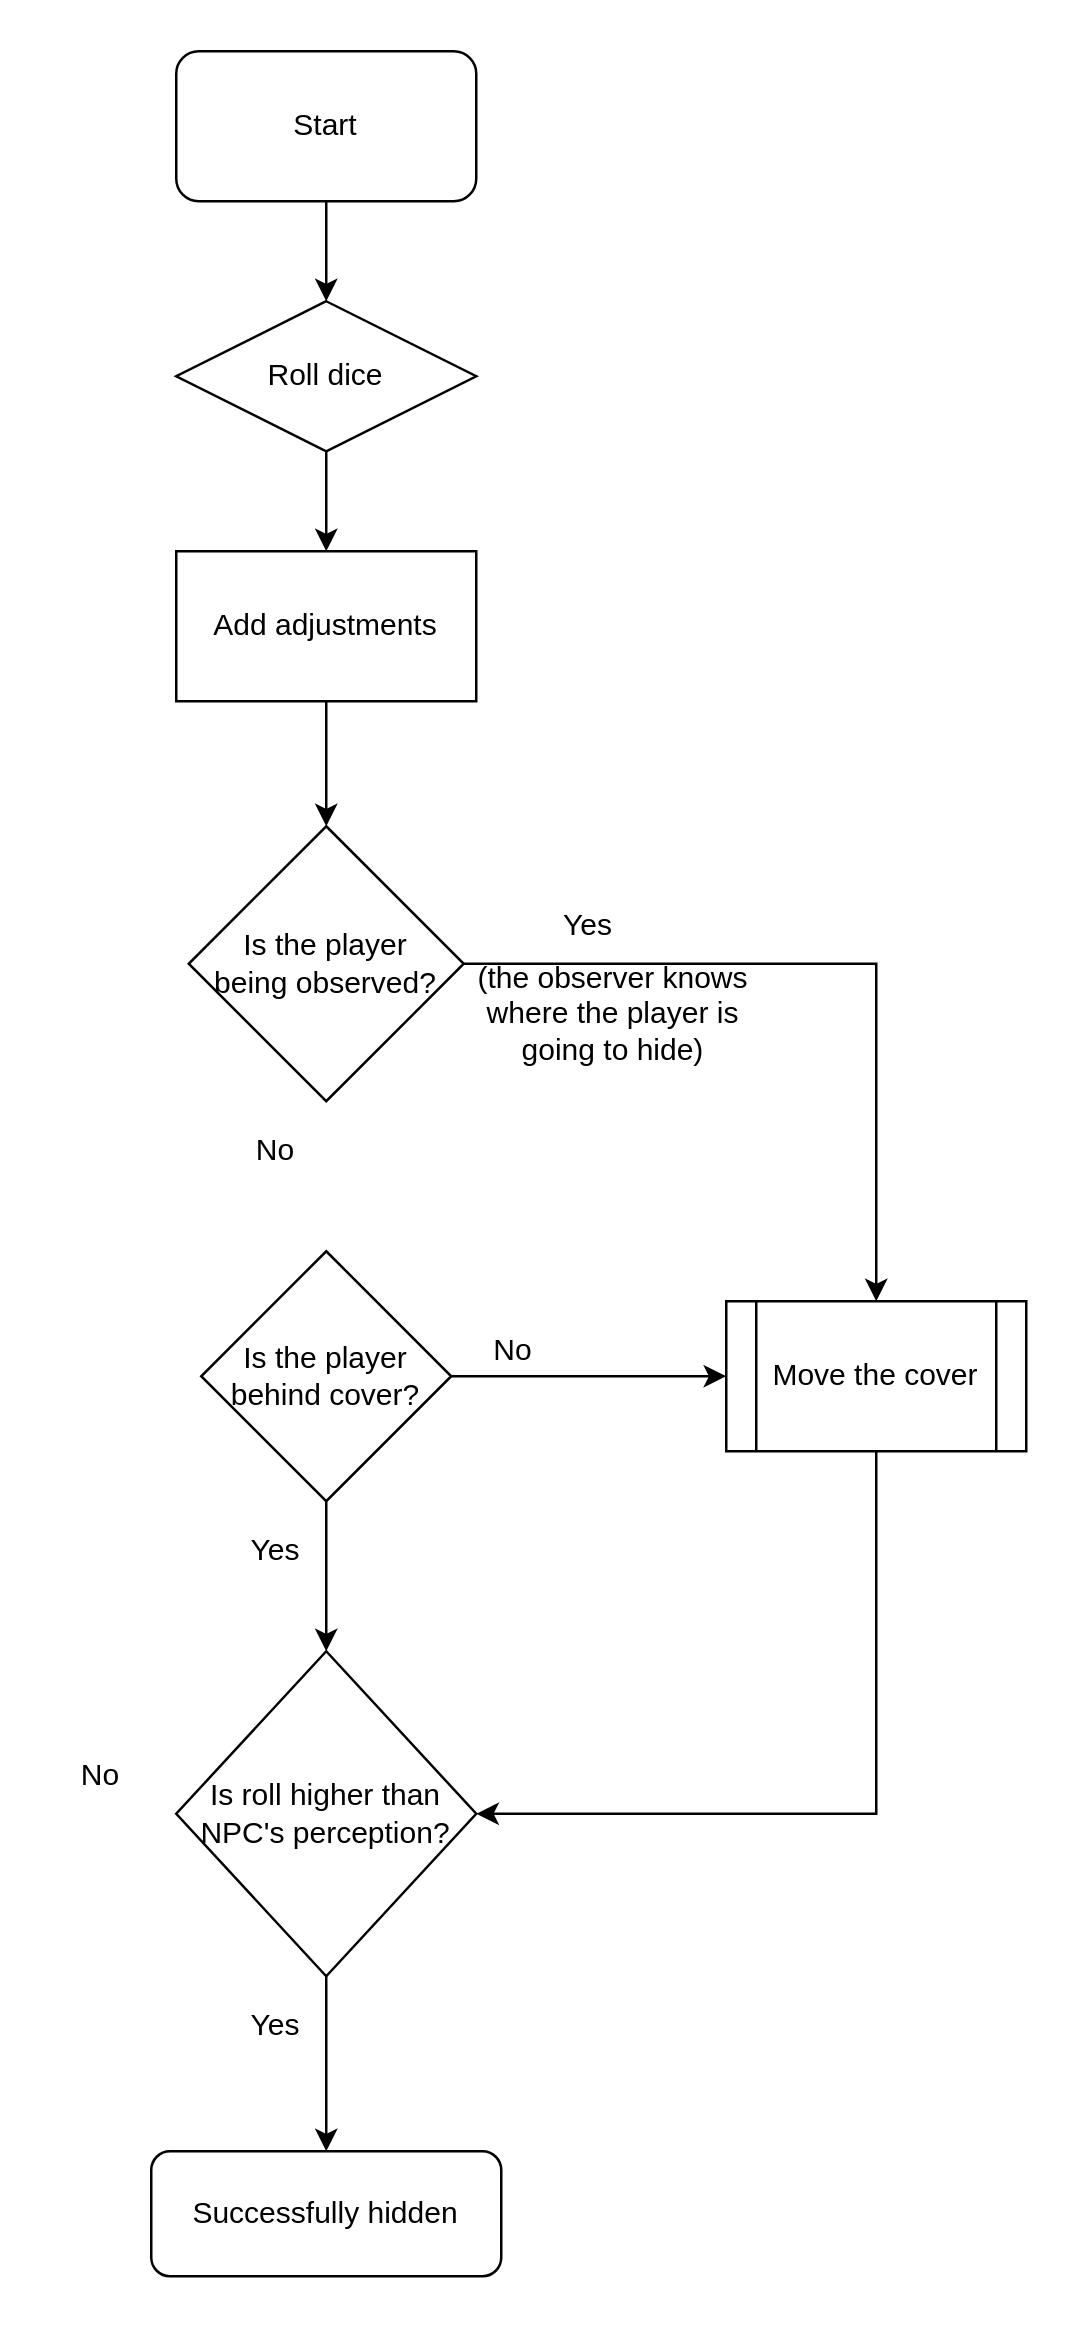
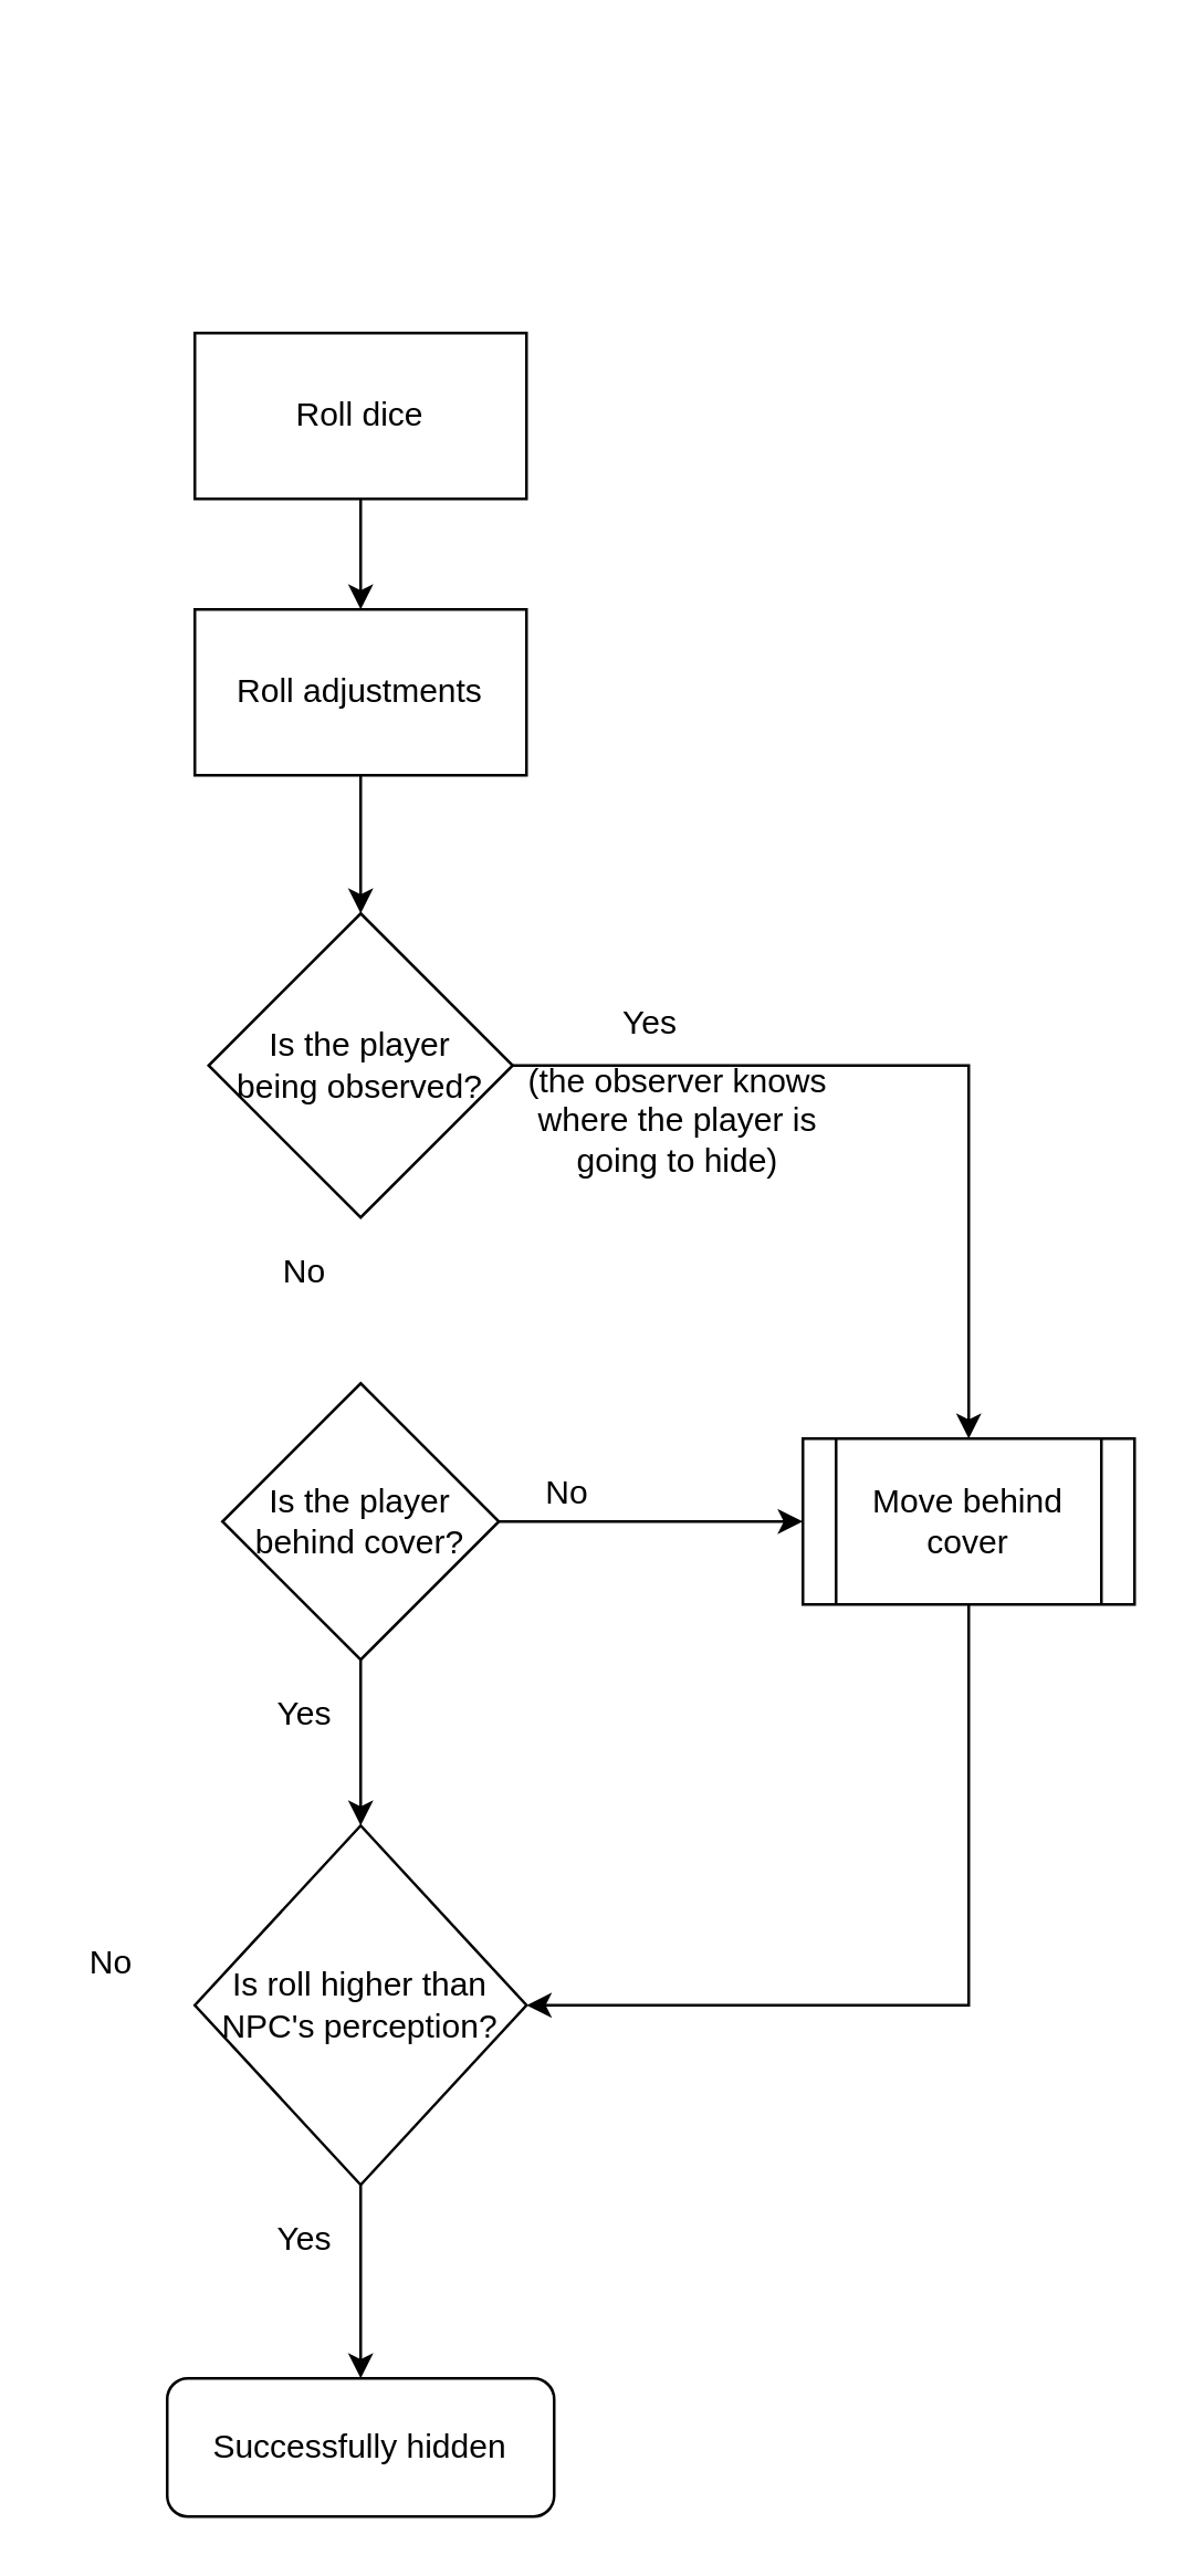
  <mxCell id="0" />
  <mxCell id="1" parent="0" />
  <mxCell id="2" style="edgeStyle=orthogonalEdgeStyle;rounded=0;orthogonalLoop=1;jettySize=auto;html=1;" parent="1" source="3" target="5" edge="1"><mxGeometry relative="1" as="geometry" /></mxCell>
  <mxCell id="3" value="Is roll higher than NPC's perception?" style="rhombus;whiteSpace=wrap;html=1;" parent="1" vertex="1"><mxGeometry x="70" y="660" width="120" height="130" as="geometry" /></mxCell>
  <mxCell id="4" value="Yes" style="text;html=1;strokeColor=none;fillColor=none;align=center;verticalAlign=middle;whiteSpace=wrap;rounded=0;" parent="1" vertex="1"><mxGeometry x="90" y="800" width="40" height="20" as="geometry" /></mxCell>
  <mxCell id="5" value="Successfully hidden" style="rounded=1;whiteSpace=wrap;html=1;" parent="1" vertex="1"><mxGeometry x="60" y="860" width="140" height="50" as="geometry" /></mxCell>
- <mxCell id="6" style="edgeStyle=orthogonalEdgeStyle;rounded=0;orthogonalLoop=1;jettySize=auto;html=1;" parent="1" source="7" target="9" edge="1"><mxGeometry relative="1" as="geometry" /></mxCell>
- <mxCell id="7" value="Start" style="rounded=1;whiteSpace=wrap;html=1;" parent="1" vertex="1"><mxGeometry x="70" y="20" width="120" height="60" as="geometry" /></mxCell>
  <mxCell id="8" style="edgeStyle=orthogonalEdgeStyle;rounded=0;orthogonalLoop=1;jettySize=auto;html=1;entryX=0.5;entryY=0;entryDx=0;entryDy=0;" parent="1" source="9" target="10" edge="1"><mxGeometry relative="1" as="geometry" /></mxCell>
- <mxCell id="9" value="Roll dice" style="rhombus;whiteSpace=wrap;html=1;" parent="1" vertex="1"><mxGeometry x="70" y="120" width="120" height="60" as="geometry" /></mxCell>
- <mxCell id="10" value="Add adjustments" style="rounded=0;whiteSpace=wrap;html=1;" parent="1" vertex="1"><mxGeometry x="70" y="220" width="120" height="60" as="geometry" /></mxCell>
+ <mxCell id="9" value="Roll dice" style="rounded=0;whiteSpace=wrap;html=1;" parent="1" vertex="1"><mxGeometry x="70" y="120" width="120" height="60" as="geometry" /></mxCell>
+ <mxCell id="10" value="Roll adjustments" style="rounded=0;whiteSpace=wrap;html=1;" parent="1" vertex="1"><mxGeometry x="70" y="220" width="120" height="60" as="geometry" /></mxCell>
  <mxCell id="11" style="edgeStyle=orthogonalEdgeStyle;rounded=0;orthogonalLoop=1;jettySize=auto;html=1;entryX=0.5;entryY=0;entryDx=0;entryDy=0;" parent="1" source="13" target="3" edge="1"><mxGeometry relative="1" as="geometry" /></mxCell>
  <mxCell id="12" style="edgeStyle=orthogonalEdgeStyle;rounded=0;orthogonalLoop=1;jettySize=auto;html=1;entryX=0;entryY=0.5;entryDx=0;entryDy=0;" parent="1" source="13" target="15" edge="1"><mxGeometry relative="1" as="geometry" /></mxCell>
  <mxCell id="13" value="Is the player behind cover?" style="rhombus;whiteSpace=wrap;html=1;" parent="1" vertex="1"><mxGeometry x="80" y="500" width="100" height="100" as="geometry" /></mxCell>
  <mxCell id="14" style="edgeStyle=orthogonalEdgeStyle;rounded=0;orthogonalLoop=1;jettySize=auto;html=1;entryX=1;entryY=0.5;entryDx=0;entryDy=0;" parent="1" source="15" target="3" edge="1"><mxGeometry relative="1" as="geometry"><Array as="points"><mxPoint x="350" y="725" /></Array></mxGeometry></mxCell>
- <mxCell id="15" value="Move the cover" style="shape=process;whiteSpace=wrap;html=1;backgroundOutline=1;" parent="1" vertex="1"><mxGeometry x="290" y="520" width="120" height="60" as="geometry" /></mxCell>
+ <mxCell id="15" value="Move behind cover" style="shape=process;whiteSpace=wrap;html=1;backgroundOutline=1;" parent="1" vertex="1"><mxGeometry x="290" y="520" width="120" height="60" as="geometry" /></mxCell>
  <mxCell id="16" style="edgeStyle=orthogonalEdgeStyle;rounded=0;orthogonalLoop=1;jettySize=auto;html=1;entryX=0.5;entryY=0;entryDx=0;entryDy=0;" parent="1" source="17" target="15" edge="1"><mxGeometry relative="1" as="geometry" /></mxCell>
  <mxCell id="17" value="Is the player &lt;br&gt;being observed?" style="rhombus;whiteSpace=wrap;html=1;" parent="1" vertex="1"><mxGeometry x="75" y="330" width="110" height="110" as="geometry" /></mxCell>
  <mxCell id="18" style="edgeStyle=orthogonalEdgeStyle;rounded=0;orthogonalLoop=1;jettySize=auto;html=1;entryX=0.5;entryY=0;entryDx=0;entryDy=0;" parent="1" source="10" target="17" edge="1"><mxGeometry relative="1" as="geometry"><mxPoint x="130" y="280" as="sourcePoint" /><mxPoint x="130" y="590" as="targetPoint" /></mxGeometry></mxCell>
  <mxCell id="19" value="No" style="text;html=1;strokeColor=none;fillColor=none;align=center;verticalAlign=middle;whiteSpace=wrap;rounded=0;" parent="1" vertex="1"><mxGeometry x="90" y="450" width="40" height="20" as="geometry" /></mxCell>
  <mxCell id="20" value="Yes" style="text;html=1;strokeColor=none;fillColor=none;align=center;verticalAlign=middle;whiteSpace=wrap;rounded=0;" parent="1" vertex="1"><mxGeometry x="90" y="610" width="40" height="20" as="geometry" /></mxCell>
  <mxCell id="21" value="Yes" style="text;html=1;strokeColor=none;fillColor=none;align=center;verticalAlign=middle;whiteSpace=wrap;rounded=0;" parent="1" vertex="1"><mxGeometry x="210" y="360" width="50" height="20" as="geometry" /></mxCell>
  <mxCell id="22" value="No" style="text;html=1;strokeColor=none;fillColor=none;align=center;verticalAlign=middle;whiteSpace=wrap;rounded=0;" parent="1" vertex="1"><mxGeometry x="185" y="530" width="40" height="20" as="geometry" /></mxCell>
  <mxCell id="23" value="No" style="text;html=1;strokeColor=none;fillColor=none;align=center;verticalAlign=middle;whiteSpace=wrap;rounded=0;" parent="1" vertex="1"><mxGeometry x="20" y="700" width="40" height="20" as="geometry" /></mxCell>
  <mxCell id="24" value="&lt;span style=&quot;font-family: &amp;#34;helvetica&amp;#34;&quot;&gt;(the observer knows where the player is going to hide)&lt;/span&gt;" style="text;html=1;strokeColor=none;fillColor=none;align=center;verticalAlign=middle;whiteSpace=wrap;rounded=0;" vertex="1" parent="1"><mxGeometry x="185" y="380" width="120" height="50" as="geometry" /></mxCell>
